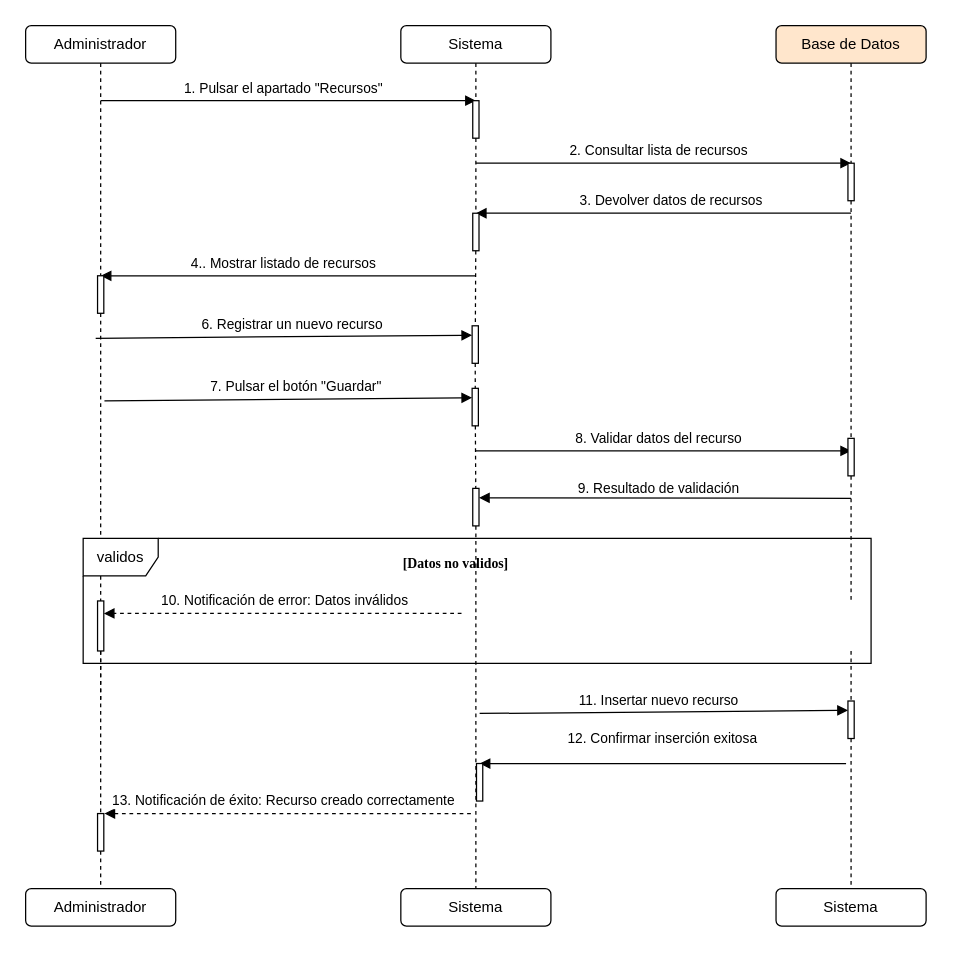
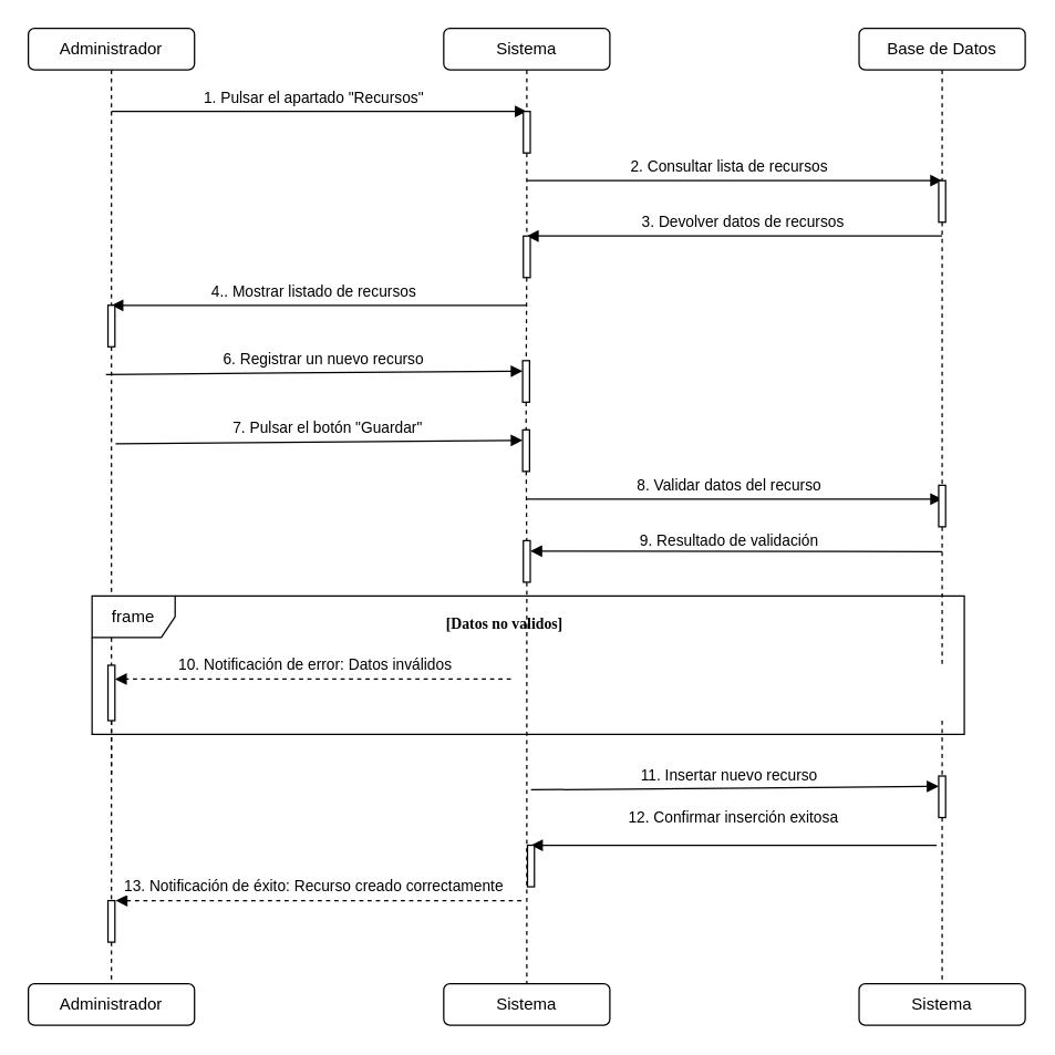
  <mxCell id="0" />
  <mxCell id="1" parent="0" />
  <mxCell id="2" value="Administrador" style="rounded=1;whiteSpace=wrap;html=1;align=center;verticalAlign=middle;" vertex="1" parent="1"><mxGeometry x="20" y="20" width="120" height="30" as="geometry" /></mxCell>
  <mxCell id="3" value="Sistema" style="rounded=1;whiteSpace=wrap;html=1;align=center;verticalAlign=middle;" vertex="1" parent="1"><mxGeometry x="320" y="20" width="120" height="30" as="geometry" /></mxCell>
- <mxCell id="4" value="Base de Datos" style="rounded=1;whiteSpace=wrap;html=1;align=center;verticalAlign=middle;fillColor=#ffe6cc;" vertex="1" parent="1"><mxGeometry x="620" y="20" width="120" height="30" as="geometry" /></mxCell>
+ <mxCell id="4" value="Base de Datos" style="rounded=1;whiteSpace=wrap;html=1;align=center;verticalAlign=middle;" vertex="1" parent="1"><mxGeometry x="620" y="20" width="120" height="30" as="geometry" /></mxCell>
  <mxCell id="5" style="dashed=1;endArrow=none;" edge="1" parent="1" source="46" target="17"><mxGeometry relative="1" as="geometry"><mxPoint x="80" y="50" as="sourcePoint" /><mxPoint x="80" y="700" as="targetPoint" /></mxGeometry></mxCell>
  <mxCell id="6" style="dashed=1;endArrow=none;exitX=0.5;exitY=1;exitDx=0;exitDy=0;" edge="1" parent="1" source="32" target="18"><mxGeometry relative="1" as="geometry"><mxPoint x="380" y="560" as="sourcePoint" /><mxPoint x="380" y="700" as="targetPoint" /></mxGeometry></mxCell>
  <mxCell id="7" style="dashed=1;endArrow=none;" edge="1" parent="1" source="48" target="19"><mxGeometry relative="1" as="geometry"><mxPoint x="680" y="520" as="sourcePoint" /><mxPoint x="680" y="700" as="targetPoint" /></mxGeometry></mxCell>
  <mxCell id="8" value="1. Pulsar el apartado &quot;Recursos&quot;" style="endArrow=block;html=1;" edge="1" parent="1"><mxGeometry x="-0.027" y="10" relative="1" as="geometry"><mxPoint x="80" y="80" as="sourcePoint" /><mxPoint x="380" y="80" as="targetPoint" /><mxPoint as="offset" /></mxGeometry></mxCell>
  <mxCell id="9" value="2.&amp;nbsp;Consultar&amp;nbsp;lista&amp;nbsp;de&amp;nbsp;recursos" style="endArrow=block;html=1;" edge="1" parent="1"><mxGeometry x="-0.027" y="10" relative="1" as="geometry"><mxPoint x="380" y="130" as="sourcePoint" /><mxPoint x="680" y="130" as="targetPoint" /><mxPoint as="offset" /></mxGeometry></mxCell>
  <mxCell id="10" value="3.&amp;nbsp;Devolver&amp;nbsp;datos&amp;nbsp;de&amp;nbsp;recursos" style="endArrow=block;html=1;" edge="1" parent="1"><mxGeometry x="-0.04" y="-10" relative="1" as="geometry"><mxPoint x="680" y="170" as="sourcePoint" /><mxPoint x="380" y="170" as="targetPoint" /><mxPoint as="offset" /></mxGeometry></mxCell>
  <mxCell id="11" value="4..&amp;nbsp;Mostrar&amp;nbsp;listado&amp;nbsp;de&amp;nbsp;recursos" style="endArrow=block;html=1;" edge="1" parent="1"><mxGeometry x="0.027" y="-10" relative="1" as="geometry"><mxPoint x="380" y="220" as="sourcePoint" /><mxPoint x="80" y="220" as="targetPoint" /><mxPoint as="offset" /></mxGeometry></mxCell>
  <mxCell id="12" value="6. Registrar un nuevo recurso" style="endArrow=block;html=1;entryX=0;entryY=0.25;entryDx=0;entryDy=0;" edge="1" parent="1" target="37"><mxGeometry x="0.04" y="10" relative="1" as="geometry"><mxPoint x="76" y="270" as="sourcePoint" /><mxPoint x="380" y="280" as="targetPoint" /><mxPoint as="offset" /></mxGeometry></mxCell>
  <mxCell id="13" value="7. Pulsar el botón &quot;Guardar&quot;" style="endArrow=block;html=1;entryX=0;entryY=0.25;entryDx=0;entryDy=0;" edge="1" parent="1" target="30"><mxGeometry x="0.04" y="10" relative="1" as="geometry"><mxPoint x="83" y="320" as="sourcePoint" /><mxPoint x="377" y="310" as="targetPoint" /><mxPoint as="offset" /></mxGeometry></mxCell>
  <mxCell id="14" value="8. Validar datos del recurso" style="endArrow=block;html=1;entryX=0.5;entryY=0.333;entryDx=0;entryDy=0;entryPerimeter=0;" edge="1" parent="1" target="39"><mxGeometry x="-0.027" y="10" relative="1" as="geometry"><mxPoint x="380" y="360" as="sourcePoint" /><mxPoint x="680" y="360" as="targetPoint" /><mxPoint as="offset" /></mxGeometry></mxCell>
  <mxCell id="15" value="9. Resultado de validación" style="endArrow=block;html=1;entryX=1;entryY=0.25;entryDx=0;entryDy=0;" edge="1" parent="1" target="32"><mxGeometry x="0.035" y="-8" relative="1" as="geometry"><mxPoint x="680" y="398" as="sourcePoint" /><mxPoint x="380" y="400" as="targetPoint" /><mxPoint as="offset" /></mxGeometry></mxCell>
  <mxCell id="16" value="10. Notificación de error: Datos inválidos" style="dashed=1;endArrow=block;html=1;entryX=1;entryY=0.25;entryDx=0;entryDy=0;" edge="1" parent="1" target="35"><mxGeometry x="-0.004" y="-10" relative="1" as="geometry"><mxPoint x="368.5" y="490" as="sourcePoint" /><mxPoint x="82.5" y="490" as="targetPoint" /><mxPoint as="offset" /></mxGeometry></mxCell>
  <mxCell id="17" value="Administrador" style="rounded=1;whiteSpace=wrap;html=1;align=center;verticalAlign=middle;" vertex="1" parent="1"><mxGeometry x="20" y="710" width="120" height="30" as="geometry" /></mxCell>
  <mxCell id="18" value="Sistema" style="rounded=1;whiteSpace=wrap;html=1;align=center;verticalAlign=middle;" vertex="1" parent="1"><mxGeometry x="320" y="710" width="120" height="30" as="geometry" /></mxCell>
  <mxCell id="19" value="Sistema" style="rounded=1;whiteSpace=wrap;html=1;align=center;verticalAlign=middle;" vertex="1" parent="1"><mxGeometry x="620" y="710" width="120" height="30" as="geometry" /></mxCell>
  <mxCell id="20" value="[Datos no validos]" style="text;html=1;strokeColor=none;fillColor=none;align=left;verticalAlign=middle;whiteSpace=wrap;rounded=0;fontFamily=Verdana;fontSize=11;fontStyle=1;" vertex="1" parent="1"><mxGeometry x="320" y="440" width="126" height="20" as="geometry" /></mxCell>
  <mxCell id="21" value="" style="dashed=1;endArrow=none;" edge="1" parent="1" target="22"><mxGeometry relative="1" as="geometry"><mxPoint x="380" y="50" as="sourcePoint" /><mxPoint x="380" y="700" as="targetPoint" /></mxGeometry></mxCell>
  <mxCell id="22" value="" style="rounded=0;whiteSpace=wrap;html=1;" vertex="1" parent="1"><mxGeometry x="377.5" y="80" width="5" height="30" as="geometry" /></mxCell>
  <mxCell id="23" value="" style="dashed=1;endArrow=none;" edge="1" parent="1" source="22" target="24"><mxGeometry relative="1" as="geometry"><mxPoint x="380" y="120" as="sourcePoint" /><mxPoint x="380" y="700" as="targetPoint" /></mxGeometry></mxCell>
  <mxCell id="24" value="" style="rounded=0;whiteSpace=wrap;html=1;" vertex="1" parent="1"><mxGeometry x="377.5" y="170" width="5" height="30" as="geometry" /></mxCell>
  <mxCell id="25" value="" style="dashed=1;endArrow=none;" edge="1" parent="1" target="26"><mxGeometry relative="1" as="geometry"><mxPoint x="680" y="50" as="sourcePoint" /><mxPoint x="680" y="700" as="targetPoint" /></mxGeometry></mxCell>
  <mxCell id="26" value="" style="rounded=0;whiteSpace=wrap;html=1;" vertex="1" parent="1"><mxGeometry x="677.5" y="130" width="5" height="30" as="geometry" /></mxCell>
  <mxCell id="27" value="" style="dashed=1;endArrow=none;exitX=0.5;exitY=1;exitDx=0;exitDy=0;" edge="1" parent="1" source="2" target="28"><mxGeometry relative="1" as="geometry"><mxPoint x="80" y="140" as="sourcePoint" /><mxPoint x="80" y="700" as="targetPoint" /></mxGeometry></mxCell>
  <mxCell id="28" value="" style="rounded=0;whiteSpace=wrap;html=1;" vertex="1" parent="1"><mxGeometry x="77.5" y="220" width="5" height="30" as="geometry" /></mxCell>
  <mxCell id="29" value="" style="dashed=1;endArrow=none;" edge="1" parent="1" source="37" target="30"><mxGeometry relative="1" as="geometry"><mxPoint x="380" y="240" as="sourcePoint" /><mxPoint x="380" y="700" as="targetPoint" /></mxGeometry></mxCell>
  <mxCell id="30" value="" style="rounded=0;whiteSpace=wrap;html=1;" vertex="1" parent="1"><mxGeometry x="377" y="310" width="5" height="30" as="geometry" /></mxCell>
  <mxCell id="31" value="" style="dashed=1;endArrow=none;" edge="1" parent="1" source="30" target="32"><mxGeometry relative="1" as="geometry"><mxPoint x="380" y="360" as="sourcePoint" /><mxPoint x="380" y="700" as="targetPoint" /></mxGeometry></mxCell>
  <mxCell id="32" value="" style="rounded=0;whiteSpace=wrap;html=1;" vertex="1" parent="1"><mxGeometry x="377.5" y="390" width="5" height="30" as="geometry" /></mxCell>
  <mxCell id="33" value="" style="dashed=1;endArrow=none;" edge="1" parent="1" source="39"><mxGeometry relative="1" as="geometry"><mxPoint x="680" y="200" as="sourcePoint" /><mxPoint x="680" y="480" as="targetPoint" /></mxGeometry></mxCell>
  <mxCell id="34" value="" style="dashed=1;endArrow=none;" edge="1" parent="1" source="28"><mxGeometry relative="1" as="geometry"><mxPoint x="80" y="280" as="sourcePoint" /><mxPoint x="80" y="560" as="targetPoint" /></mxGeometry></mxCell>
  <mxCell id="35" value="" style="rounded=0;whiteSpace=wrap;html=1;" vertex="1" parent="1"><mxGeometry x="77.5" y="480" width="5" height="40" as="geometry" /></mxCell>
  <mxCell id="36" value="" style="dashed=1;endArrow=none;" edge="1" parent="1" source="24" target="37"><mxGeometry relative="1" as="geometry"><mxPoint x="380" y="200" as="sourcePoint" /><mxPoint x="380" y="320" as="targetPoint" /></mxGeometry></mxCell>
  <mxCell id="37" value="" style="rounded=0;whiteSpace=wrap;html=1;" vertex="1" parent="1"><mxGeometry x="377" y="260" width="5" height="30" as="geometry" /></mxCell>
  <mxCell id="38" value="" style="dashed=1;endArrow=none;" edge="1" parent="1" source="26" target="39"><mxGeometry relative="1" as="geometry"><mxPoint x="680" y="160" as="sourcePoint" /><mxPoint x="680" y="480" as="targetPoint" /></mxGeometry></mxCell>
  <mxCell id="39" value="" style="rounded=0;whiteSpace=wrap;html=1;" vertex="1" parent="1"><mxGeometry x="677.5" y="350" width="5" height="30" as="geometry" /></mxCell>
  <mxCell id="40" value="11.&amp;nbsp;Insertar&amp;nbsp;nuevo&amp;nbsp;recurso" style="endArrow=block;html=1;entryX=0;entryY=0.25;entryDx=0;entryDy=0;" edge="1" parent="1" target="48"><mxGeometry x="-0.028" y="9" relative="1" as="geometry"><mxPoint x="383" y="570" as="sourcePoint" /><mxPoint x="683" y="570" as="targetPoint" /><mxPoint as="offset" /></mxGeometry></mxCell>
  <mxCell id="41" value="12.&amp;nbsp;Confirmar&amp;nbsp;inserción&amp;nbsp;exitosa" style="endArrow=block;html=1;" edge="1" parent="1"><mxGeometry y="-20" relative="1" as="geometry"><mxPoint x="676" y="610" as="sourcePoint" /><mxPoint x="383" y="610" as="targetPoint" /><mxPoint as="offset" /></mxGeometry></mxCell>
  <mxCell id="42" value="13.&amp;nbsp;Notificación de éxito: Recurso creado correctamente" style="dashed=1;endArrow=block;html=1;" edge="1" parent="1"><mxGeometry x="0.024" y="-10" relative="1" as="geometry"><mxPoint x="376" y="650" as="sourcePoint" /><mxPoint x="83" y="650" as="targetPoint" /><mxPoint as="offset" /></mxGeometry></mxCell>
  <mxCell id="43" value="" style="rounded=0;whiteSpace=wrap;html=1;" vertex="1" parent="1"><mxGeometry x="380.5" y="610" width="5" height="30" as="geometry" /></mxCell>
- <mxCell id="44" value="validos" style="shape=umlFrame;whiteSpace=wrap;html=1;pointerEvents=0;" vertex="1" parent="1"><mxGeometry x="66" y="430" width="630" height="100" as="geometry" /></mxCell>
+ <mxCell id="44" value="frame" style="shape=umlFrame;whiteSpace=wrap;html=1;pointerEvents=0;" vertex="1" parent="1"><mxGeometry x="66" y="430" width="630" height="100" as="geometry" /></mxCell>
  <mxCell id="45" value="" style="dashed=1;endArrow=none;" edge="1" parent="1" source="35" target="46"><mxGeometry relative="1" as="geometry"><mxPoint x="80" y="520" as="sourcePoint" /><mxPoint x="80" y="720" as="targetPoint" /></mxGeometry></mxCell>
  <mxCell id="46" value="" style="rounded=0;whiteSpace=wrap;html=1;" vertex="1" parent="1"><mxGeometry x="77.5" y="650" width="5" height="30" as="geometry" /></mxCell>
  <mxCell id="47" value="" style="dashed=1;endArrow=none;" edge="1" parent="1" target="48"><mxGeometry relative="1" as="geometry"><mxPoint x="680" y="520" as="sourcePoint" /><mxPoint x="680" y="720" as="targetPoint" /></mxGeometry></mxCell>
  <mxCell id="48" value="" style="rounded=0;whiteSpace=wrap;html=1;" vertex="1" parent="1"><mxGeometry x="677.5" y="560" width="5" height="30" as="geometry" /></mxCell>
